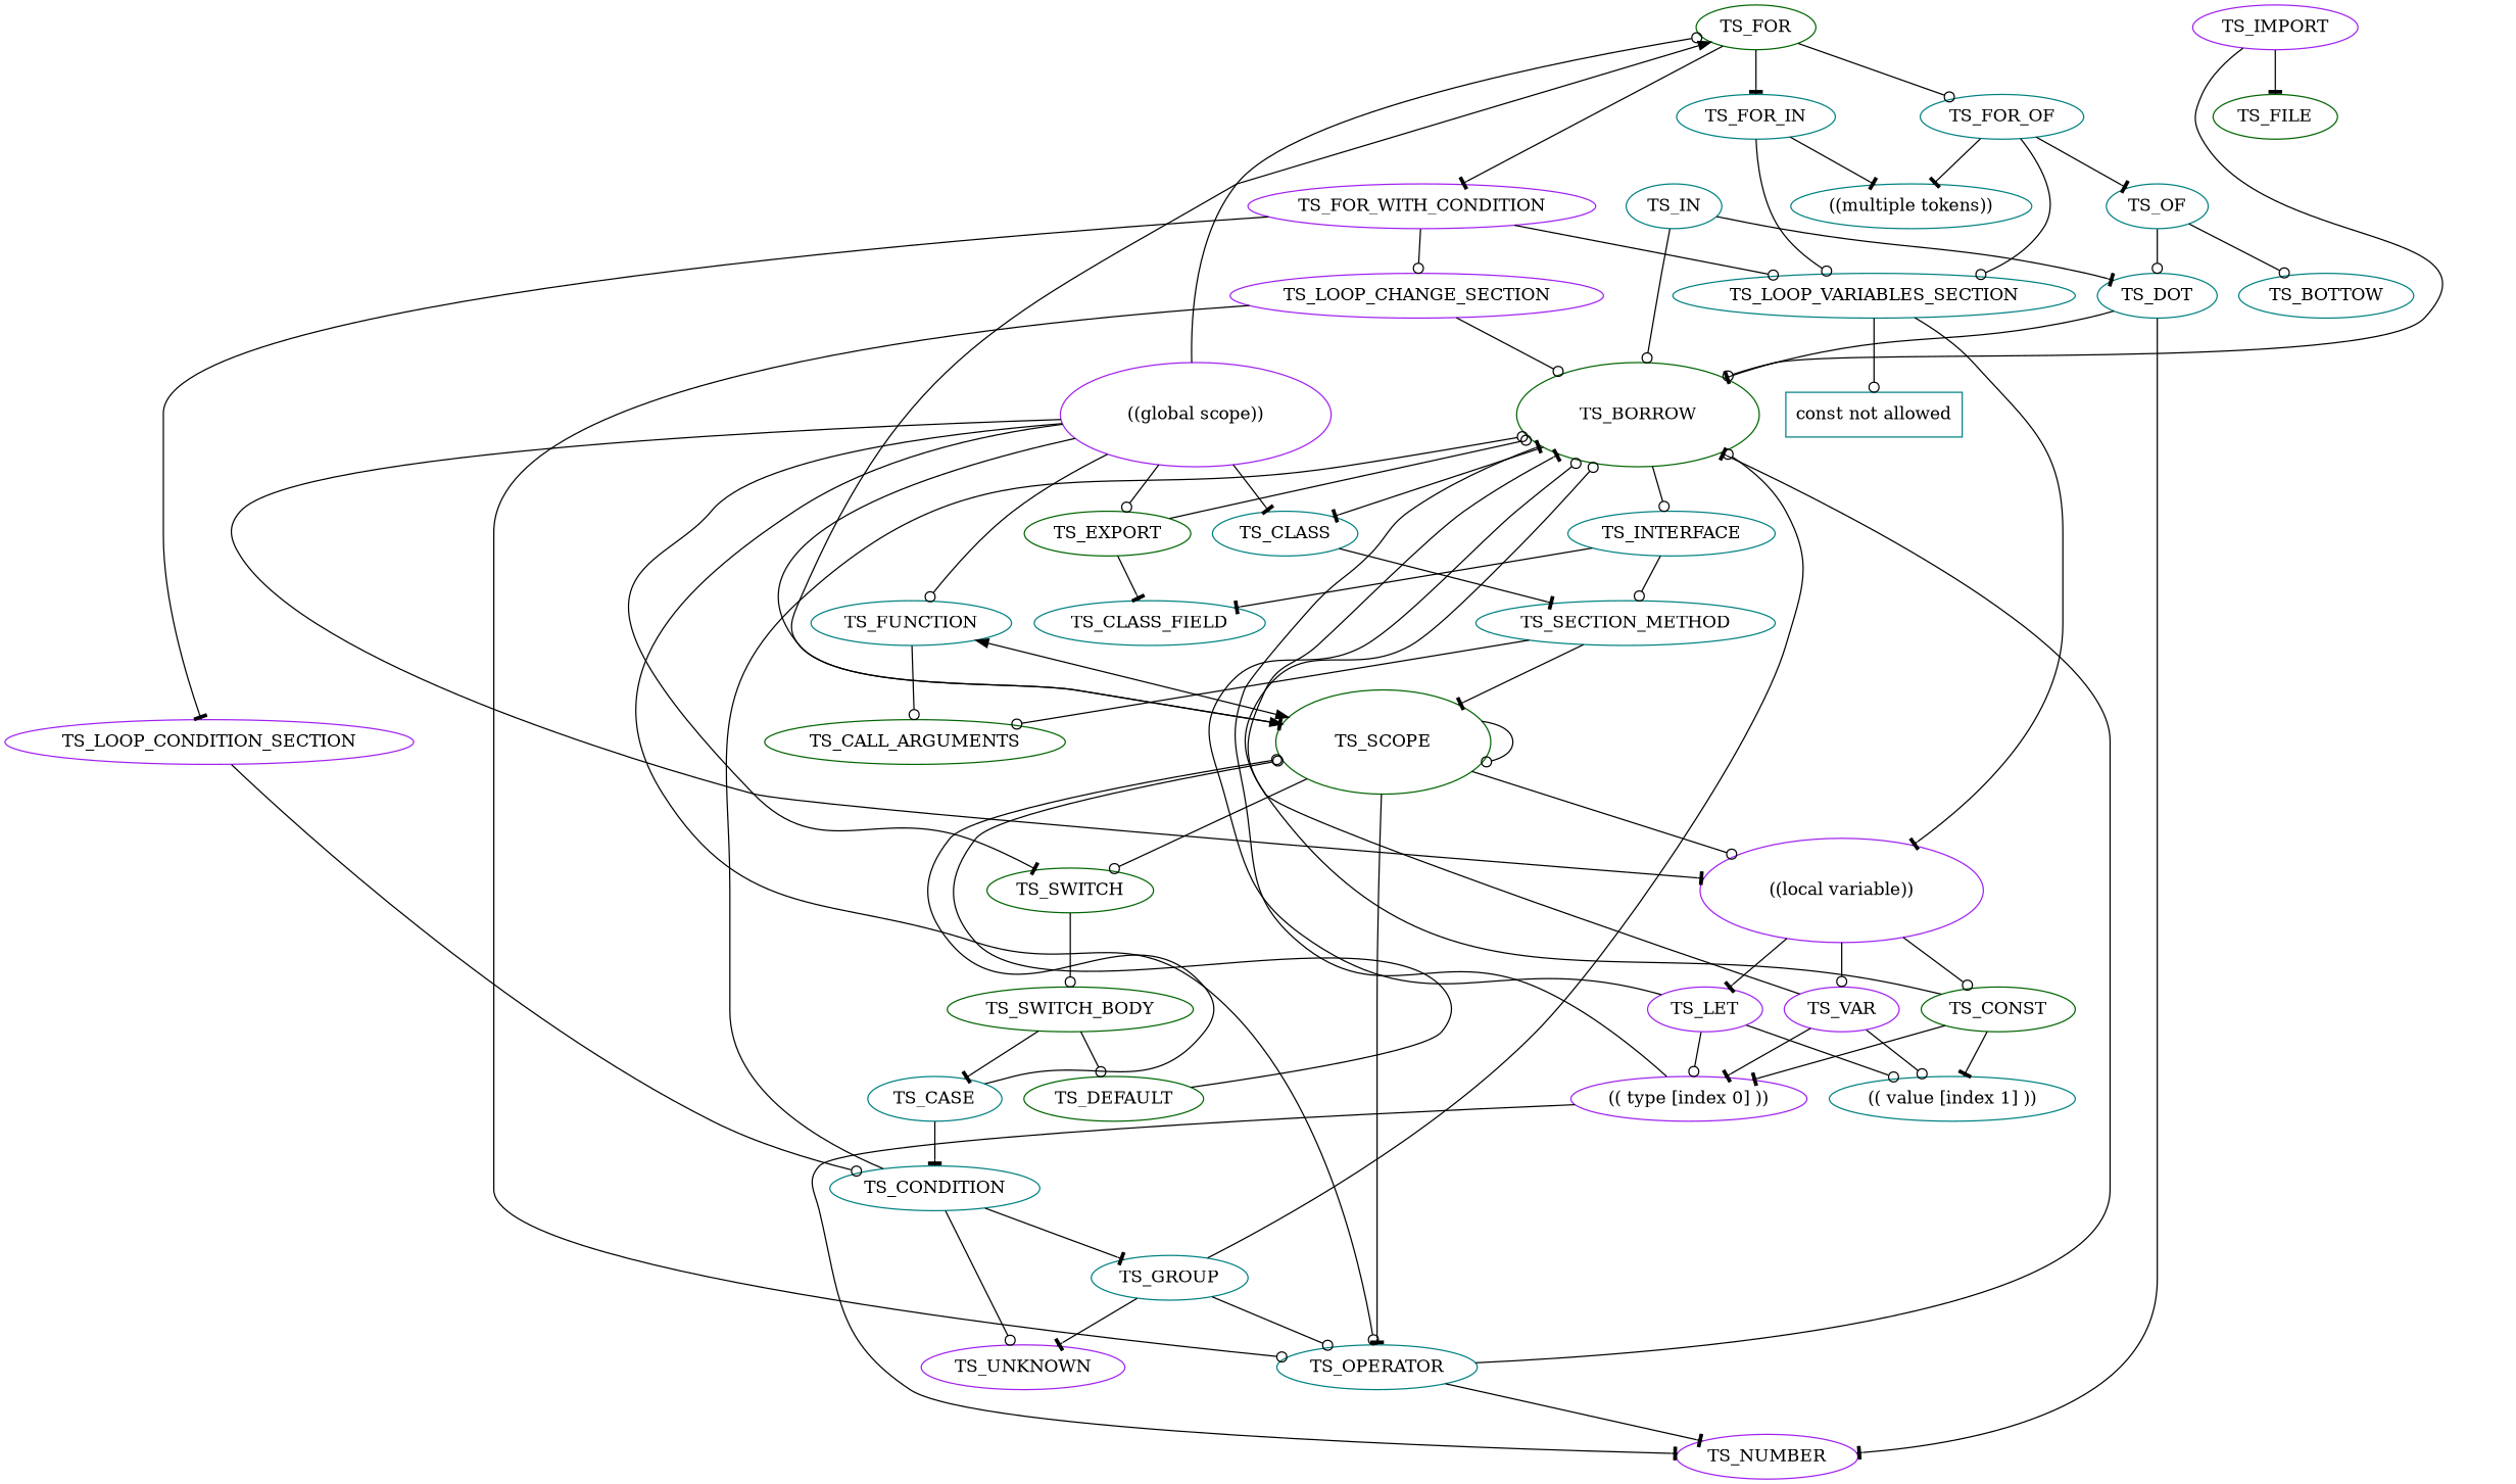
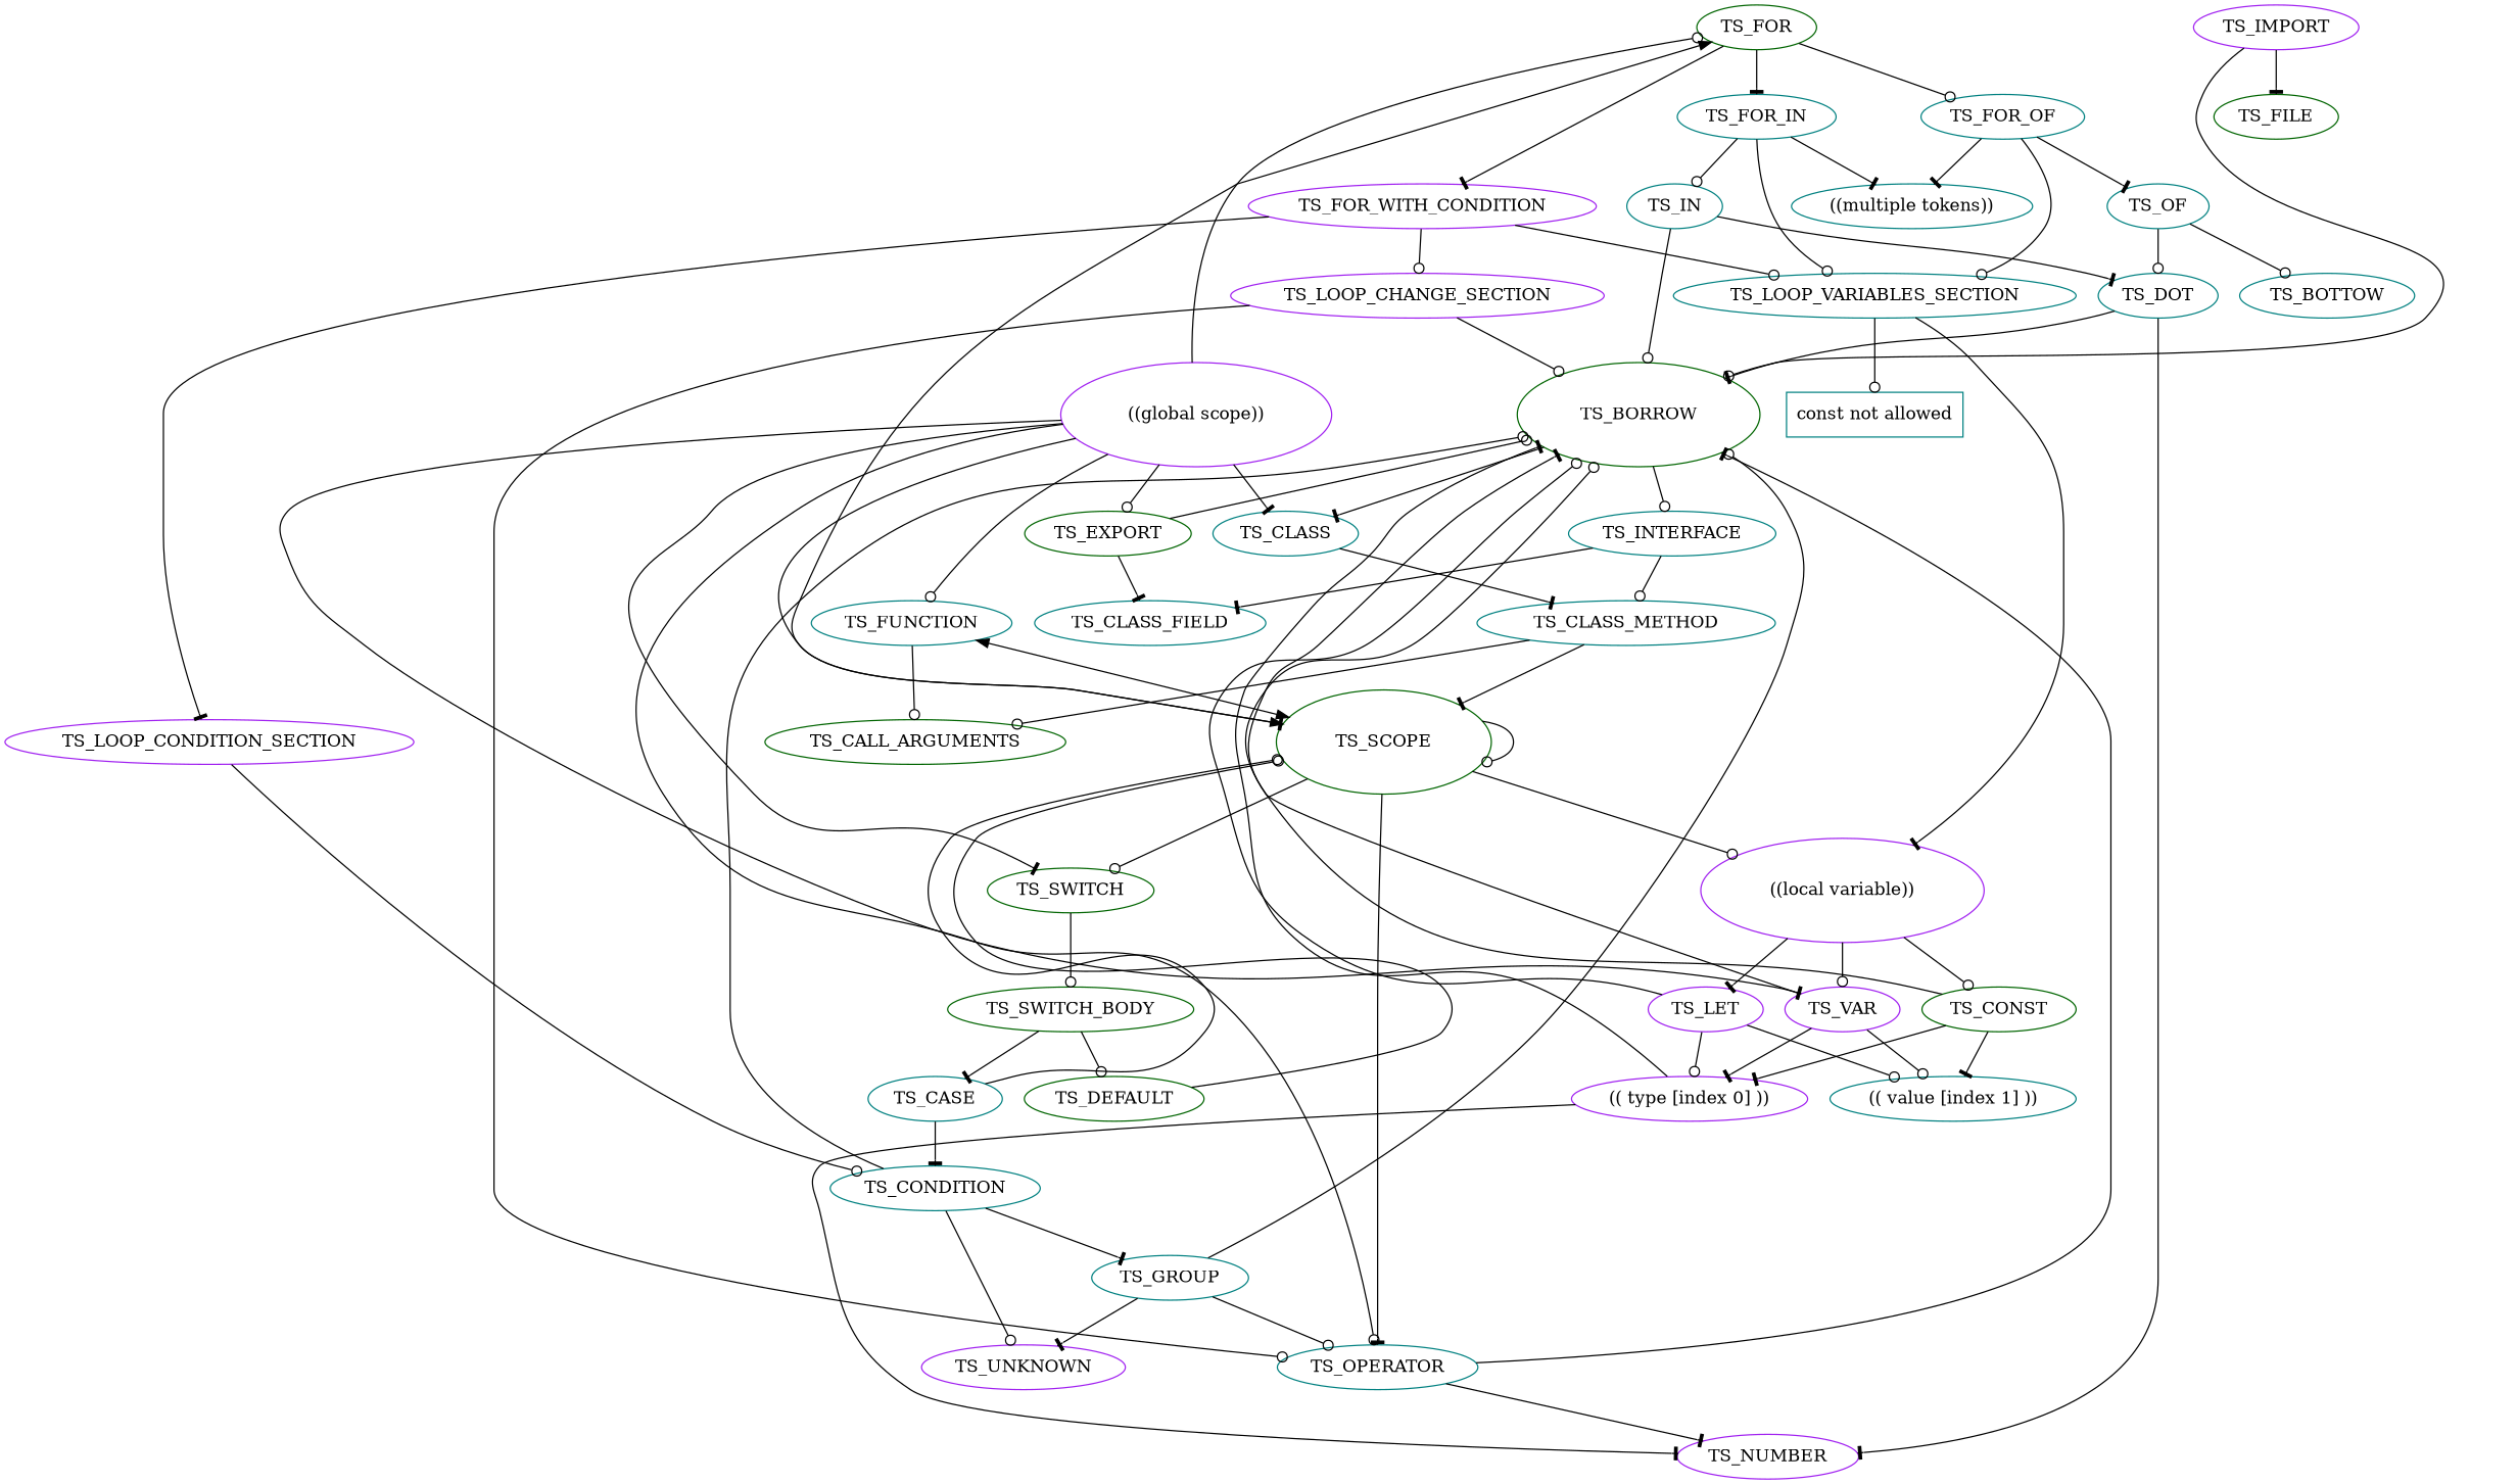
  digraph {
    node [color=teal]
    edge [arrowhead=odot]
    TS_BORROW [color=darkgreen margin=0.3]
    TS_CLASS
    TS_INTERFACE
    n4 [color=purple label="(( type [index 0] ))"]
    n5 [arrowhead=dot label="(( value [index 1] ))"]
    n6 [color=purple label="((local variable))" margin=0.3]
    TS_CONST [color=darkgreen]
    TS_LET [color=purple]
    TS_VAR [color=purple]
    n10 [constraint=false label="const not allowed" shape=box]
    TS_NUMBER [color=purple]
    TS_OPERATOR [pag=2.0]
    TS_DOT
    TS_IN
    TS_OF
    TS_BOTTOW
    TS_SCOPE [color=darkgreen margin=0.3]
    TS_FUNCTION
    TS_CALL_ARGUMENTS [color=darkgreen]
    TS_SWITCH [color=darkgreen]
    n21 [color=purple label="((global scope))" margin=0.3]
    TS_IMPORT [color=purple]
    TS_EXPORT [color=darkgreen]
    TS_FILE [color=darkgreen]
    TS_FOR [color=darkgreen]
    TS_SWITCH_BODY [color=darkgreen]
    TS_CONDITION
    TS_CASE
    TS_DEFAULT [color=darkgreen]
-   TS_CLASS_METHOD [label=TS_SECTION_METHOD]
+   TS_CLASS_METHOD
    TS_CLASS_FIELD
    TS_UNKNOWN [color=purple]
    TS_GROUP
    TS_FOR_WITH_CONDITION [color=purple]
    TS_LOOP_VARIABLES_SECTION
    TS_LOOP_CONDITION_SECTION [color=purple]
    TS_LOOP_CHANGE_SECTION [color=purple]
    n38 [label="((multiple tokens))"]
    TS_FOR_IN
    TS_FOR_OF
    subgraph sub_1 {
      pack=true
      packmode=clust
      TS_BORROW
      TS_CLASS
      TS_INTERFACE
    }
    subgraph sub_2 {
      pack=true
      packmode=clust
      TS_BORROW
      n6
      TS_CONST
      TS_LET
      TS_VAR
      n10
      TS_NUMBER
      subgraph sub_3 {
        pack=true
        packMode=clust
        packmode=clust
        n4
        n5
      }
    }
    subgraph sub_4 {
      pack=true
      packmode=clust
      TS_BORROW
      TS_NUMBER
      TS_OPERATOR
      TS_DOT
      TS_IN
      TS_OF
      TS_BOTTOW
    }
    subgraph sub_5 {
      pack=true
      packmode=clust
      TS_SCOPE
      TS_FUNCTION
      TS_CALL_ARGUMENTS
    }
    subgraph sub_6 {
      pack=true
      packmode=clust
      n6
      TS_OPERATOR
      TS_SCOPE
      TS_SWITCH
    }
    subgraph sub_7 {
      pack=true
      packmode=clust
      n6
      TS_OPERATOR
      TS_SCOPE
      TS_FUNCTION
      TS_SWITCH
      TS_FOR
      subgraph sub_8 {
        pack=true
        packmode=clust
        TS_BORROW
        TS_CLASS
        TS_INTERFACE
        n21
        TS_IMPORT
        TS_EXPORT
        TS_FILE
      }
    }
    subgraph sub_9 {
      pack=true
      packmode=clust
      TS_SCOPE
      TS_SWITCH
      TS_SWITCH_BODY
      TS_CONDITION
      TS_CASE
      TS_DEFAULT
    }
    subgraph sub_10 {
      pack=true
      packmode=clust
      TS_CLASS
      TS_INTERFACE
      TS_SCOPE
      TS_CALL_ARGUMENTS
      TS_CLASS_METHOD
      TS_CLASS_FIELD
    }
    subgraph sub_11 {
      pack=true
      packmode=clust
      TS_BORROW
      TS_CONDITION
      TS_UNKNOWN
      TS_GROUP
    }
    subgraph sub_12 {
      pack=true
      packmode=clust
      TS_BORROW
      TS_OPERATOR
      TS_UNKNOWN
      TS_GROUP
    }
    subgraph sub_13 {
      label=for
      pack=true
      packmode=clust
      TS_BORROW
      n6
      n10
      TS_OPERATOR
      TS_SCOPE
      TS_FOR
      TS_CONDITION
      subgraph sub_14 {
        label=for
        pack=true
        packmode=clust
        TS_FOR_WITH_CONDITION
        TS_LOOP_VARIABLES_SECTION
        TS_LOOP_CONDITION_SECTION
        TS_LOOP_CHANGE_SECTION
      }
      subgraph sub_15 {
        label=for
        pack=true
        packmode=clust
        TS_IN
        TS_LOOP_VARIABLES_SECTION
        n38
        TS_FOR_IN
      }
      subgraph sub_16 {
        label=for
        pack=true
        packmode=clust
        TS_OF
        TS_LOOP_VARIABLES_SECTION
        n38
        TS_FOR_OF
      }
    }
    TS_BORROW -> TS_CLASS [arrowhead=tee]
    TS_BORROW -> TS_INTERFACE
    TS_CLASS -> TS_CLASS_METHOD [arrowhead=tee]
    TS_INTERFACE -> TS_CLASS_METHOD
    TS_INTERFACE -> TS_CLASS_FIELD [arrowhead=tee]
    n4 -> TS_BORROW [arrowhead=tee constraint=false]
    n4 -> TS_NUMBER [arrowhead=tee constraint=false]
    n6 -> TS_CONST
    n6 -> TS_LET [arrowhead=tee]
    n6 -> TS_VAR
    TS_CONST -> TS_BORROW [arrowhead=tee constraint=false]
    TS_CONST -> n4 [arrowhead=tee]
    TS_CONST -> n5 [arrowhead=tee]
    TS_LET -> TS_BORROW [constraint=false]
    TS_LET -> n4
    TS_LET -> n5
    TS_VAR -> TS_BORROW [constraint=false]
    TS_VAR -> n4 [arrowhead=tee]
    TS_VAR -> n5
    TS_OPERATOR -> TS_BORROW [arrowhead=tee]
    TS_OPERATOR -> TS_NUMBER [arrowhead=tee]
    TS_DOT -> TS_BORROW [arrowhead=tee]
    TS_DOT -> TS_NUMBER [arrowhead=tee]
    TS_IN -> TS_BORROW
    TS_IN -> TS_DOT [arrowhead=tee]
    TS_OF -> TS_DOT
    TS_OF -> TS_BOTTOW
    TS_SCOPE -> n6
    TS_SCOPE -> TS_OPERATOR [arrowhead=tee]
    TS_SCOPE -> TS_SCOPE
    TS_SCOPE -> TS_SWITCH
    TS_FUNCTION -> TS_SCOPE [dir=both arrowhead=""]
    TS_FUNCTION -> TS_CALL_ARGUMENTS
    TS_SWITCH -> TS_SWITCH_BODY
    n21 -> TS_CLASS [arrowhead=tee constraint=true]
-   n21 -> n6 [arrowhead=tee constraint=false]
+   n21 -> TS_VAR [arrowhead=tee constraint=false]
    n21 -> TS_OPERATOR [constraint=false]
    n21 -> TS_SCOPE [arrowhead=tee constraint=false]
    n21 -> TS_FUNCTION [constraint=false]
    n21 -> TS_SWITCH [arrowhead=tee constraint=false]
    n21 -> TS_EXPORT [constraint=true]
    n21 -> TS_FOR [constraint=false]
    TS_IMPORT -> TS_BORROW [constraint=false]
    TS_IMPORT -> TS_FILE [arrowhead=tee constraint=true]
    TS_EXPORT -> TS_BORROW [constraint=false]
    TS_EXPORT -> TS_CLASS_FIELD [arrowhead=tee]
    TS_FOR -> TS_SCOPE [constraint=false dir=both arrowhead=""]
    TS_FOR -> TS_FOR_WITH_CONDITION [arrowhead=tee]
    TS_FOR -> TS_FOR_IN [arrowhead=tee]
    TS_FOR -> TS_FOR_OF
    TS_SWITCH_BODY -> TS_CASE [arrowhead=tee]
    TS_SWITCH_BODY -> TS_DEFAULT
    TS_CONDITION -> TS_BORROW
    TS_CONDITION -> TS_UNKNOWN
    TS_CONDITION -> TS_GROUP [arrowhead=tee]
    TS_CASE -> TS_SCOPE [constraint=false]
    TS_CASE -> TS_CONDITION [arrowhead=tee]
    TS_DEFAULT -> TS_SCOPE [constraint=false]
    TS_CLASS_METHOD -> TS_SCOPE [arrowhead=tee]
    TS_CLASS_METHOD -> TS_CALL_ARGUMENTS
    TS_GROUP -> TS_BORROW
    TS_GROUP -> TS_OPERATOR
    TS_GROUP -> TS_UNKNOWN [arrowhead=tee]
    TS_FOR_WITH_CONDITION -> TS_LOOP_VARIABLES_SECTION
    TS_FOR_WITH_CONDITION -> TS_LOOP_CONDITION_SECTION [arrowhead=tee]
    TS_FOR_WITH_CONDITION -> TS_LOOP_CHANGE_SECTION
    TS_LOOP_VARIABLES_SECTION -> n6 [arrowhead=tee]
    TS_LOOP_VARIABLES_SECTION -> n10
    TS_LOOP_CONDITION_SECTION -> TS_CONDITION
    TS_LOOP_CHANGE_SECTION -> TS_BORROW
    TS_LOOP_CHANGE_SECTION -> TS_OPERATOR
+   TS_FOR_IN -> TS_IN
    TS_FOR_IN -> TS_LOOP_VARIABLES_SECTION
    TS_FOR_IN -> n38 [arrowhead=tee]
    TS_FOR_OF -> TS_OF [arrowhead=tee]
    TS_FOR_OF -> TS_LOOP_VARIABLES_SECTION
    TS_FOR_OF -> n38 [arrowhead=tee]
  }
